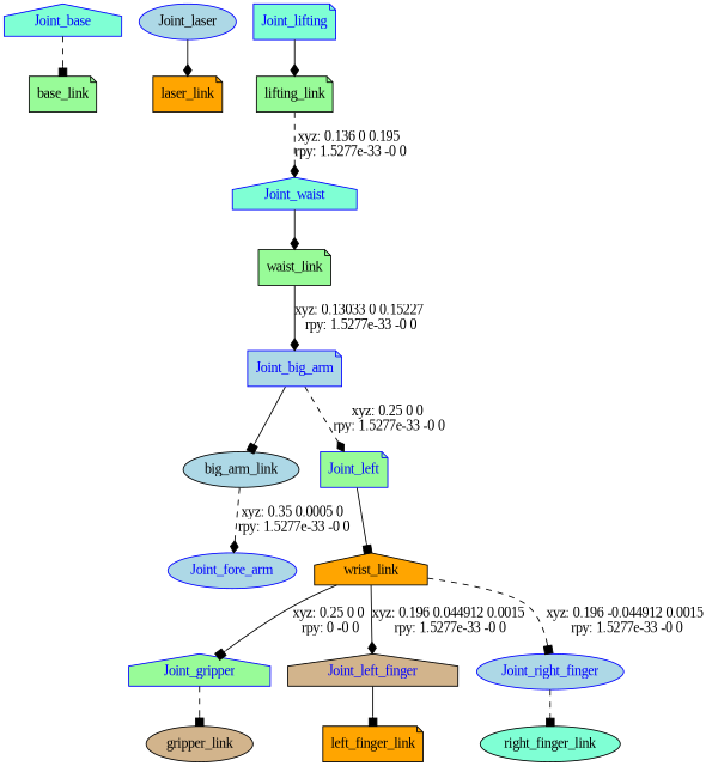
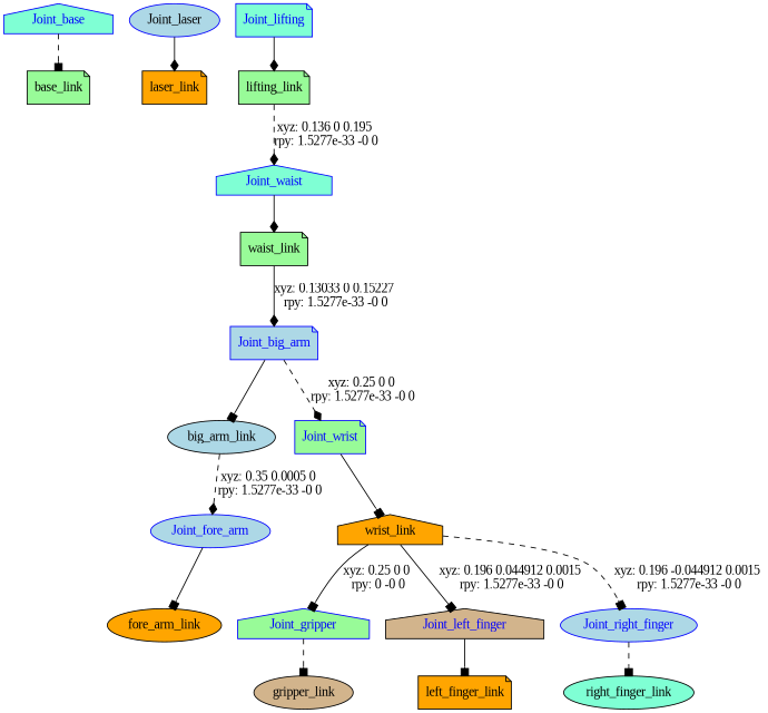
  digraph {
    fontname="Liberation Serif"
    node [fillcolor=palegreen fontname="Liberation Serif" shape=note style=filled]
    edge [arrowhead=box fontname="Liberation Serif" style=solid]
    Joint_base [color=blue fillcolor=aquamarine fontcolor=blue shape=house]
    n2 [label=base_link]
    Joint_laser [color=blue fillcolor=lightblue fontcolor=black shape=ellipse]
    n4 [fillcolor=orange label=laser_link]
    Joint_lifting [color=blue fillcolor=aquamarine fontcolor=blue]
    n6 [label=lifting_link]
    Joint_waist [color=blue fillcolor=aquamarine fontcolor=blue shape=house]
    n8 [label=waist_link]
    Joint_big_arm [color=blue fillcolor=lightblue fontcolor=blue]
    n10 [fillcolor=lightblue label=big_arm_link shape=ellipse]
-   Joint_wrist [color=blue fontcolor=blue label=Joint_left]
+   Joint_wrist [color=blue fontcolor=blue]
    Joint_fore_arm [color=blue fillcolor=lightblue fontcolor=blue shape=ellipse]
+   n13 [fillcolor=orange label=fore_arm_link shape=ellipse]
    n14 [fillcolor=orange label=wrist_link shape=house]
    Joint_gripper [color=blue fontcolor=blue shape=house]
    Joint_left_finger [color=black fillcolor=tan fontcolor=blue shape=house]
    Joint_right_finger [color=blue fillcolor=lightblue fontcolor=blue shape=ellipse]
    n18 [fillcolor=tan label=gripper_link shape=ellipse]
    n19 [fillcolor=orange label=left_finger_link]
    n20 [fillcolor=aquamarine label=right_finger_link shape=ellipse]
    Joint_base -> n2 [style=dashed]
    Joint_laser -> n4 [arrowhead=diamond]
    Joint_lifting -> n6 [arrowhead=diamond]
    n6 -> Joint_waist [arrowhead=diamond label="xyz: 0.136 0 0.195 \nrpy: 1.5277e-33 -0 0" style=dashed]
    Joint_waist -> n8 [arrowhead=diamond]
    n8 -> Joint_big_arm [arrowhead=diamond label="xyz: 0.13033 0 0.15227 \nrpy: 1.5277e-33 -0 0"]
    Joint_big_arm -> n10
    Joint_big_arm -> Joint_wrist [arrowhead=diamond label="xyz: 0.25 0 0 \nrpy: 1.5277e-33 -0 0" style=dashed]
    n10 -> Joint_fore_arm [arrowhead=diamond label="xyz: 0.35 0.0005 0 \nrpy: 1.5277e-33 -0 0" style=dashed]
    Joint_wrist -> n14
+   Joint_fore_arm -> n13
    n14 -> Joint_gripper [label="xyz: 0.25 0 0 \nrpy: 0 -0 0"]
-   n14 -> Joint_left_finger [arrowhead=diamond label="xyz: 0.196 0.044912 0.0015 \nrpy: 1.5277e-33 -0 0"]
+   n14 -> Joint_left_finger [label="xyz: 0.196 0.044912 0.0015 \nrpy: 1.5277e-33 -0 0"]
    n14 -> Joint_right_finger [label="xyz: 0.196 -0.044912 0.0015 \nrpy: 1.5277e-33 -0 0" style=dashed]
    Joint_gripper -> n18 [style=dashed]
    Joint_left_finger -> n19
    Joint_right_finger -> n20 [style=dashed]
  }
